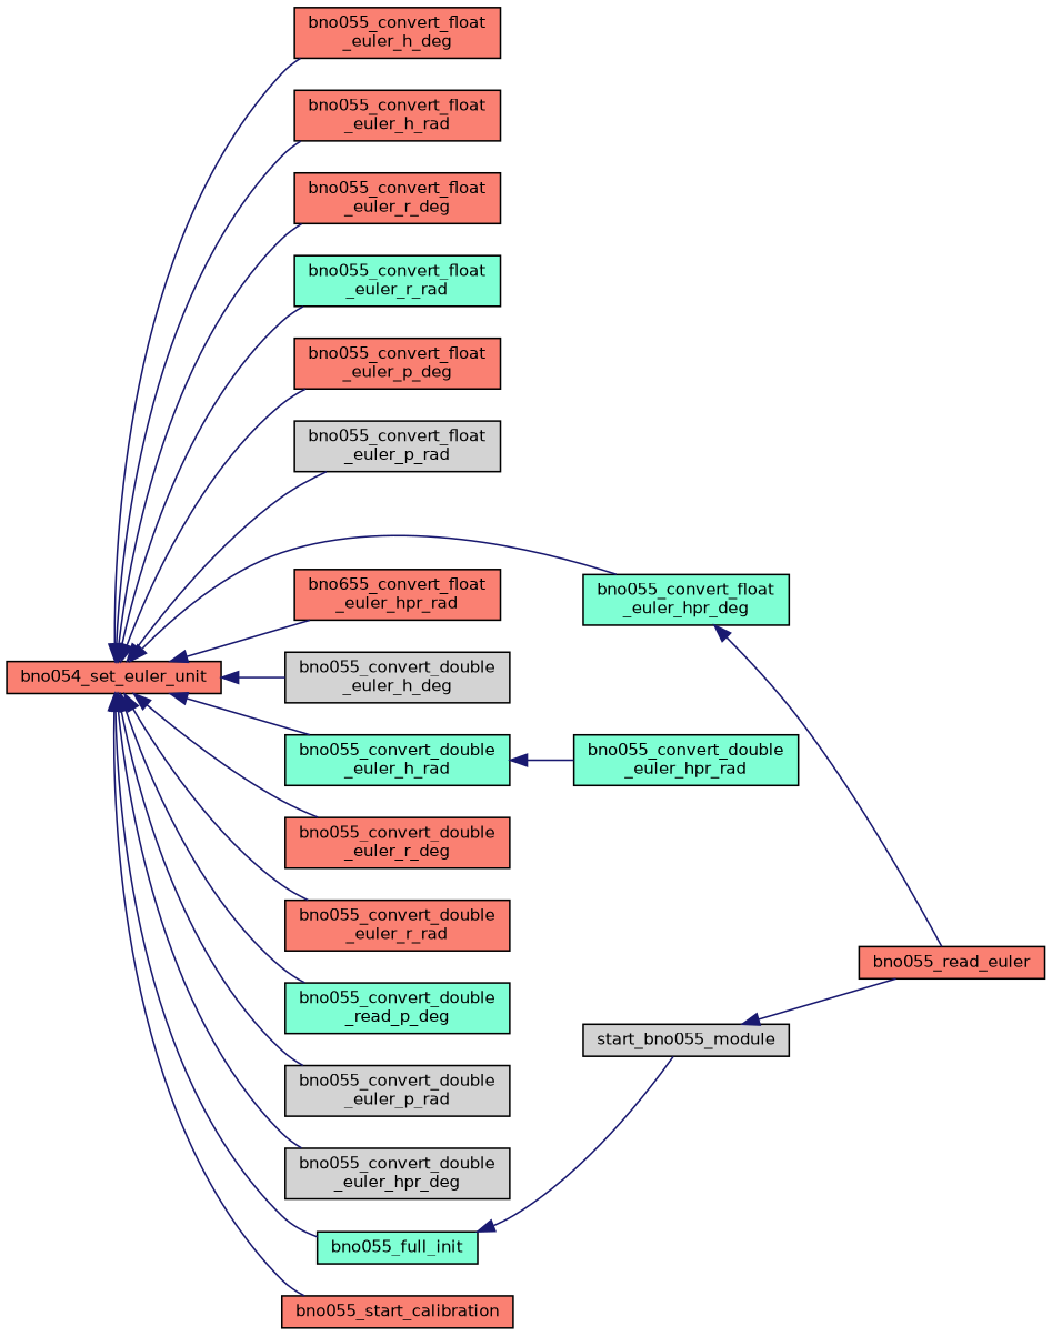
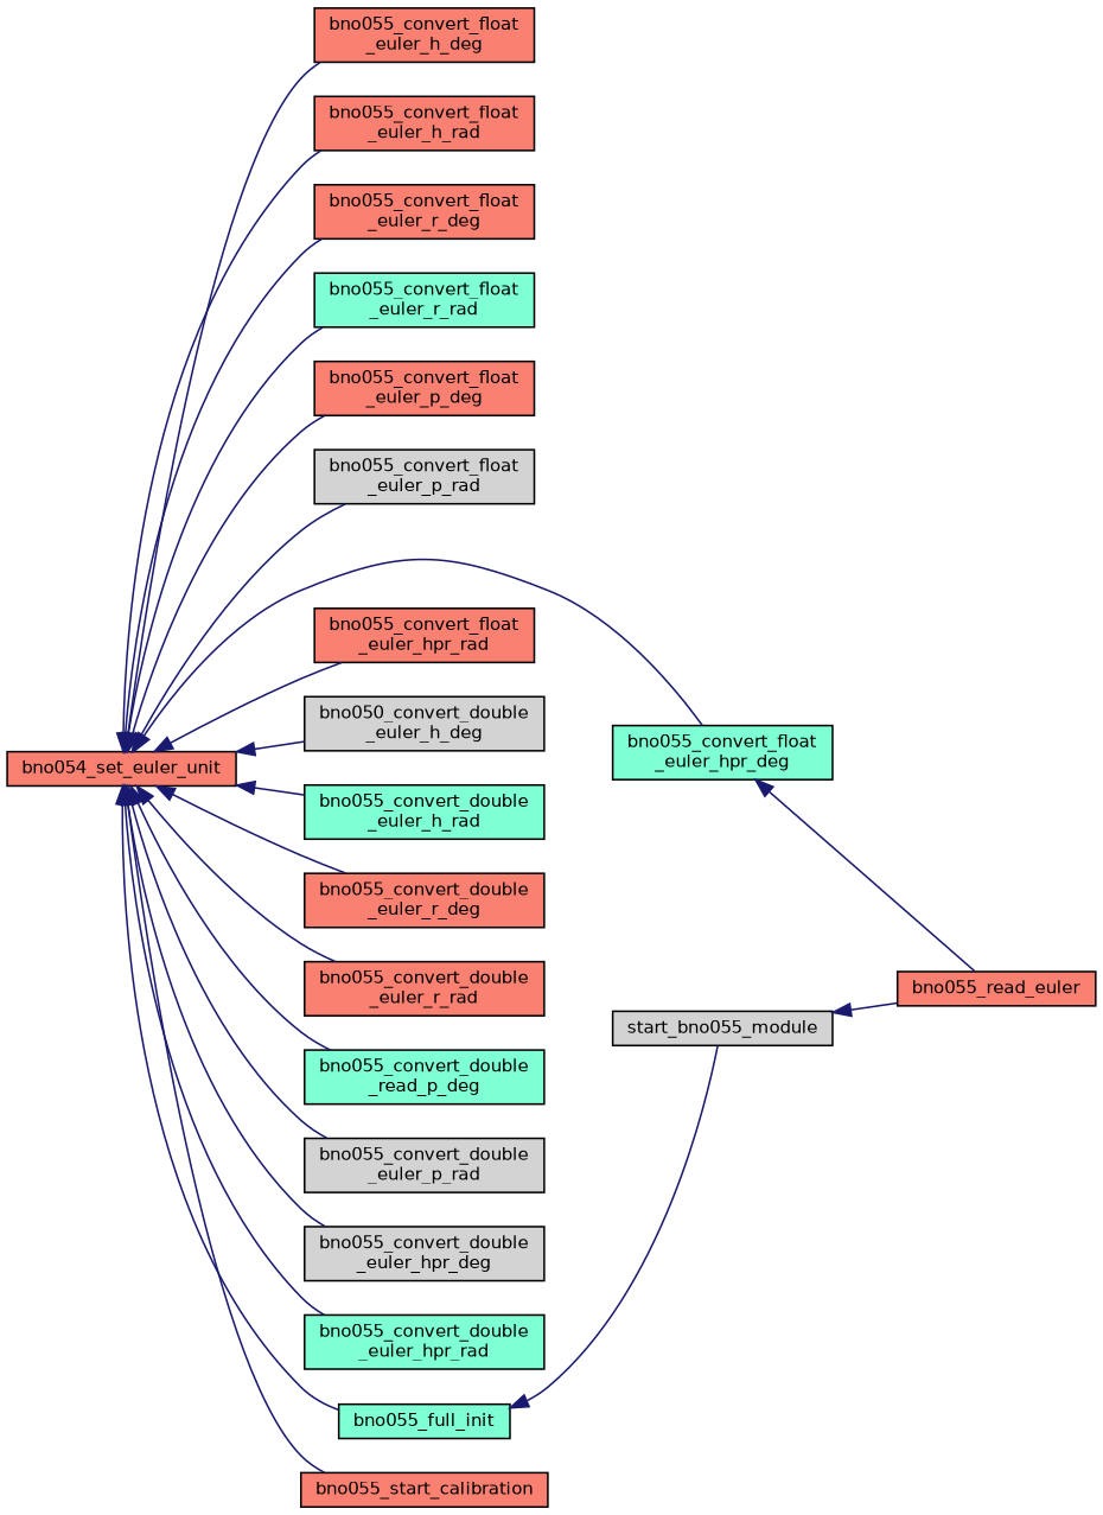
  digraph {
    rankdir=LR
    node [color=black fillcolor=salmon fontname=Helvetica fontsize=10 shape=record style=filled]
    edge [color=midnightblue dir=back fontname=Helvetica fontsize=10 labelfontname=Helvetica labelfontsize=10 style=solid]
    n1 [fontcolor=black height=0.2 label=bno054_set_euler_unit width=0.4]
    n2 [height=0.2 label="bno055_convert_float\l_euler_h_deg" width=0.4]
    n3 [height=0.2 label="bno055_convert_float\l_euler_h_rad" width=0.4]
    n4 [height=0.2 label="bno055_convert_float\l_euler_r_deg" width=0.4]
    n5 [fillcolor=aquamarine height=0.2 label="bno055_convert_float\l_euler_r_rad" width=0.4]
    n6 [height=0.2 label="bno055_convert_float\l_euler_p_deg" width=0.4]
    n7 [fillcolor=lightgrey height=0.2 label="bno055_convert_float\l_euler_p_rad" width=0.4]
    n8 [fillcolor=aquamarine height=0.2 label="bno055_convert_float\l_euler_hpr_deg" width=0.4]
-   n9 [height=0.2 label="bno655_convert_float\l_euler_hpr_rad" width=0.4]
-   n10 [fillcolor=lightgrey height=0.2 label="bno055_convert_double\l_euler_h_deg" width=0.4]
+   n9 [height=0.2 label="bno055_convert_float\l_euler_hpr_rad" width=0.4]
+   n10 [fillcolor=lightgrey height=0.2 label="bno050_convert_double\l_euler_h_deg" width=0.4]
    n11 [fillcolor=aquamarine height=0.2 label="bno055_convert_double\l_euler_h_rad" width=0.4]
    n12 [height=0.2 label="bno055_convert_double\l_euler_r_deg" width=0.4]
    n13 [height=0.2 label="bno055_convert_double\l_euler_r_rad" width=0.4]
    n14 [fillcolor=aquamarine height=0.2 label="bno055_convert_double\l_read_p_deg" width=0.4]
    n15 [fillcolor=lightgrey height=0.2 label="bno055_convert_double\l_euler_p_rad" width=0.4]
    n16 [fillcolor=lightgrey height=0.2 label="bno055_convert_double\l_euler_hpr_deg" width=0.4]
    n17 [fillcolor=aquamarine height=0.2 label="bno055_convert_double\l_euler_hpr_rad" width=0.4]
    n18 [fillcolor=aquamarine height=0.2 label=bno055_full_init width=0.4]
    n19 [height=0.2 label=bno055_start_calibration width=0.4]
    n20 [height=0.2 label=bno055_read_euler width=0.4]
    n21 [fillcolor=lightgrey height=0.2 label=start_bno055_module width=0.4]
    n1 -> n2
    n1 -> n3
    n1 -> n4
    n1 -> n5
    n1 -> n6
    n1 -> n7
    n1 -> n8
    n1 -> n9
    n1 -> n10
    n1 -> n11
    n1 -> n12
    n1 -> n13
    n1 -> n14
    n1 -> n15
    n1 -> n16
-   n11 -> n17
+   n1 -> n17
    n1 -> n18
    n1 -> n19
    n8 -> n20
    n18 -> n21
    n21 -> n20
  }
